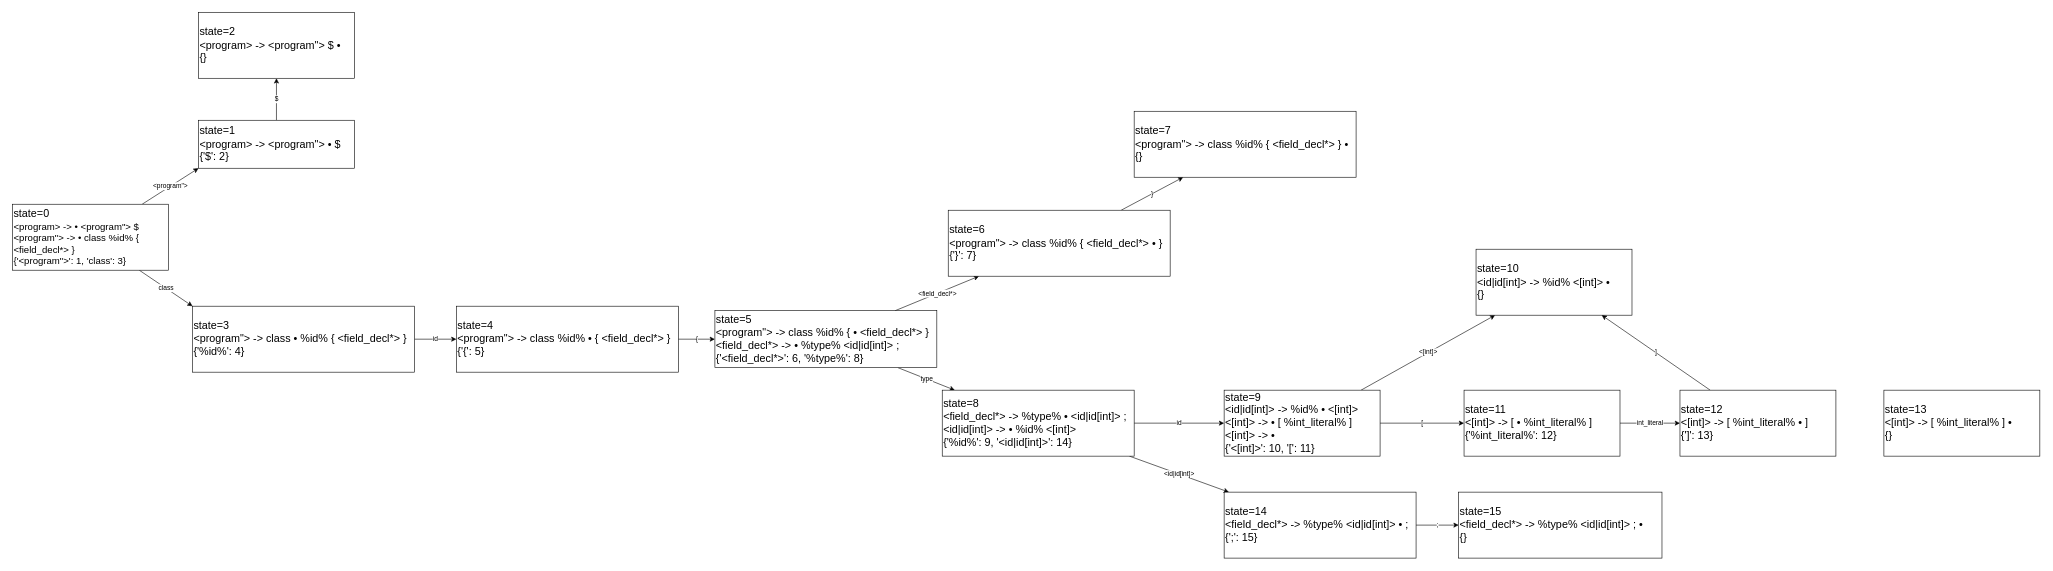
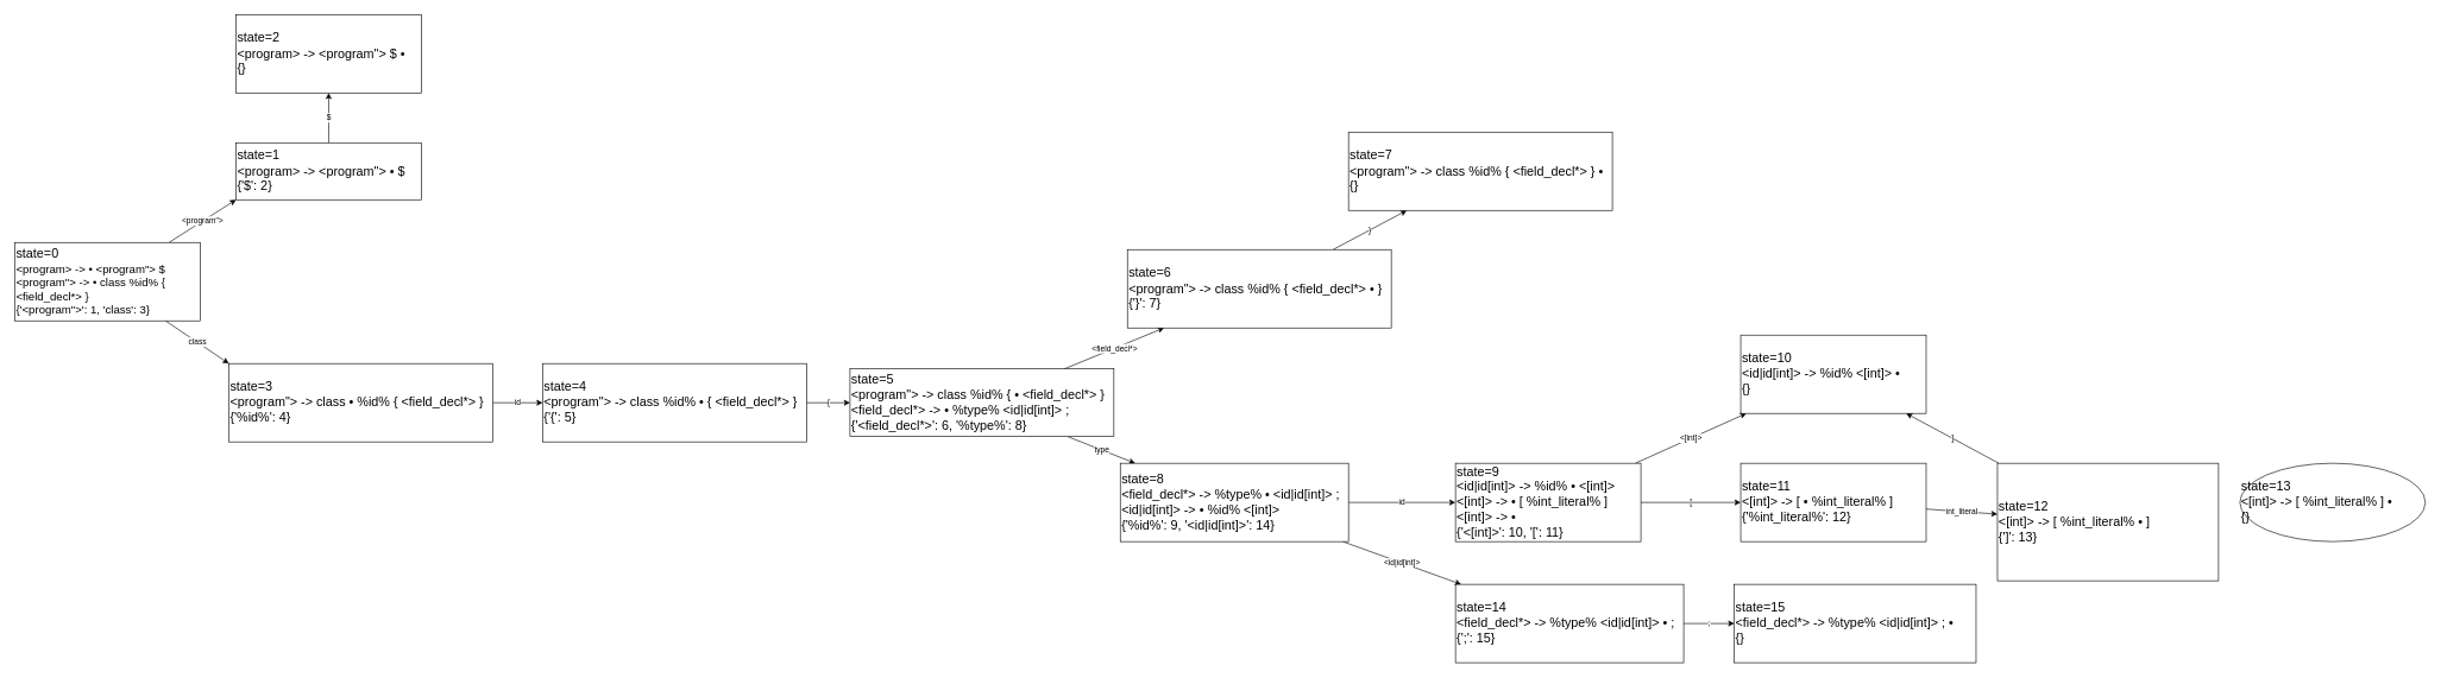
  <mxCell id="0" />
  <mxCell id="1" parent="0" />
  <mxCell id="2" value="&amp;lt;program&quot;&amp;gt;" style="edgeStyle=none;rounded=0;orthogonalLoop=1;jettySize=auto;html=1;entryX=0;entryY=1;entryDx=0;entryDy=0;" edge="1" parent="1" source="4" target="6"><mxGeometry relative="1" as="geometry" /></mxCell>
  <mxCell id="3" value="class" style="edgeStyle=none;rounded=0;orthogonalLoop=1;jettySize=auto;html=1;entryX=0;entryY=0;entryDx=0;entryDy=0;" edge="1" parent="1" source="4" target="9"><mxGeometry relative="1" as="geometry" /></mxCell>
  <mxCell id="4" value="&lt;div&gt;&lt;font style=&quot;font-size: 18px&quot;&gt;state=0&lt;/font&gt;&lt;/div&gt;&lt;div&gt;&lt;font size=&quot;3&quot;&gt;&amp;lt;program&amp;gt; -&amp;gt; • &amp;lt;program&quot;&amp;gt; $&lt;/font&gt;&lt;/div&gt;&lt;div&gt;&lt;font size=&quot;3&quot;&gt;&amp;lt;program&quot;&amp;gt; -&amp;gt; • class %id% { &amp;lt;field_decl*&amp;gt; }&lt;/font&gt;&lt;/div&gt;&lt;div&gt;&lt;font size=&quot;3&quot;&gt;{'&amp;lt;program&quot;&amp;gt;': 1, 'class': 3}&lt;/font&gt;&lt;/div&gt;" style="rounded=0;whiteSpace=wrap;html=1;fillColor=#FFFFFF;align=left;" vertex="1" parent="1"><mxGeometry x="20" y="340" width="260" height="110" as="geometry" /></mxCell>
  <mxCell id="5" value="$" style="edgeStyle=none;rounded=0;orthogonalLoop=1;jettySize=auto;html=1;" edge="1" parent="1" source="6" target="7"><mxGeometry relative="1" as="geometry" /></mxCell>
  <mxCell id="6" value="&lt;div&gt;&lt;span style=&quot;font-size: 18px&quot;&gt;state=1&lt;/span&gt;&lt;/div&gt;&lt;div&gt;&lt;span style=&quot;font-size: 18px&quot;&gt;&amp;lt;program&amp;gt; -&amp;gt; &amp;lt;program&quot;&amp;gt; • $&lt;/span&gt;&lt;/div&gt;&lt;div&gt;&lt;span style=&quot;font-size: 18px&quot;&gt;{'$': 2}&lt;/span&gt;&lt;/div&gt;" style="rounded=0;whiteSpace=wrap;html=1;fillColor=#FFFFFF;align=left;" vertex="1" parent="1"><mxGeometry x="330" y="200" width="260" height="80" as="geometry" /></mxCell>
  <mxCell id="7" value="&lt;div&gt;&lt;span style=&quot;font-size: 18px&quot;&gt;state=2&lt;/span&gt;&lt;/div&gt;&lt;div&gt;&lt;span style=&quot;font-size: 18px&quot;&gt;&amp;lt;program&amp;gt; -&amp;gt; &amp;lt;program&quot;&amp;gt; $ •&lt;/span&gt;&lt;/div&gt;&lt;div&gt;&lt;span style=&quot;font-size: 18px&quot;&gt;{}&lt;/span&gt;&lt;/div&gt;" style="rounded=0;whiteSpace=wrap;html=1;fillColor=#FFFFFF;align=left;" vertex="1" parent="1"><mxGeometry x="330" y="20" width="260" height="110" as="geometry" /></mxCell>
  <mxCell id="8" value="id" style="edgeStyle=none;rounded=0;orthogonalLoop=1;jettySize=auto;html=1;" edge="1" parent="1" source="9" target="11"><mxGeometry relative="1" as="geometry"><mxPoint x="650" y="520" as="targetPoint" /></mxGeometry></mxCell>
  <mxCell id="9" value="&lt;div&gt;&lt;span style=&quot;font-size: 18px&quot;&gt;state=3&lt;/span&gt;&lt;/div&gt;&lt;div&gt;&lt;span style=&quot;font-size: 18px&quot;&gt;&amp;lt;program&quot;&amp;gt; -&amp;gt; class • %id% { &amp;lt;field_decl*&amp;gt; }&lt;/span&gt;&lt;/div&gt;&lt;div&gt;&lt;span style=&quot;font-size: 18px&quot;&gt;{'%id%': 4}&lt;/span&gt;&lt;/div&gt;" style="rounded=0;whiteSpace=wrap;html=1;fillColor=#FFFFFF;align=left;" vertex="1" parent="1"><mxGeometry x="320" y="510" width="370" height="110" as="geometry" /></mxCell>
  <mxCell id="10" value="{" style="edgeStyle=none;rounded=0;orthogonalLoop=1;jettySize=auto;html=1;" edge="1" parent="1" source="11" target="14"><mxGeometry relative="1" as="geometry" /></mxCell>
  <mxCell id="11" value="&lt;div&gt;&lt;span style=&quot;font-size: 18px&quot;&gt;state=4&lt;/span&gt;&lt;/div&gt;&lt;div&gt;&lt;span style=&quot;font-size: 18px&quot;&gt;&amp;lt;program&quot;&amp;gt; -&amp;gt; class %id% • { &amp;lt;field_decl*&amp;gt; }&lt;/span&gt;&lt;/div&gt;&lt;div&gt;&lt;span style=&quot;font-size: 18px&quot;&gt;{'{': 5}&lt;/span&gt;&lt;/div&gt;" style="rounded=0;whiteSpace=wrap;html=1;fillColor=#FFFFFF;align=left;" vertex="1" parent="1"><mxGeometry x="760" y="510" width="370" height="110" as="geometry" /></mxCell>
  <mxCell id="12" value="type" style="edgeStyle=none;rounded=0;orthogonalLoop=1;jettySize=auto;html=1;" edge="1" parent="1" source="14" target="23"><mxGeometry relative="1" as="geometry" /></mxCell>
  <mxCell id="13" value="&amp;lt;field_decl*&amp;gt;" style="edgeStyle=none;rounded=0;orthogonalLoop=1;jettySize=auto;html=1;" edge="1" parent="1" source="14" target="16"><mxGeometry relative="1" as="geometry" /></mxCell>
  <mxCell id="14" value="&lt;div&gt;&lt;span style=&quot;font-size: 18px&quot;&gt;state=5&lt;/span&gt;&lt;/div&gt;&lt;div&gt;&lt;span style=&quot;font-size: 18px&quot;&gt;&amp;lt;program&quot;&amp;gt; -&amp;gt; class %id% { • &amp;lt;field_decl*&amp;gt; }&lt;/span&gt;&lt;/div&gt;&lt;div&gt;&lt;span style=&quot;font-size: 18px&quot;&gt;&amp;lt;field_decl*&amp;gt; -&amp;gt; • %type% &amp;lt;id|id[int]&amp;gt; ;&lt;/span&gt;&lt;/div&gt;&lt;div&gt;&lt;span style=&quot;font-size: 18px&quot;&gt;{'&amp;lt;field_decl*&amp;gt;': 6, '%type%': 8}&lt;/span&gt;&lt;/div&gt;" style="rounded=0;whiteSpace=wrap;html=1;fillColor=#FFFFFF;align=left;" vertex="1" parent="1"><mxGeometry x="1191" y="517.5" width="370" height="95" as="geometry" /></mxCell>
  <mxCell id="15" value="}" style="edgeStyle=none;rounded=0;orthogonalLoop=1;jettySize=auto;html=1;" edge="1" parent="1" source="16" target="17"><mxGeometry relative="1" as="geometry" /></mxCell>
  <mxCell id="16" value="&lt;div&gt;&lt;span style=&quot;font-size: 18px&quot;&gt;state=6&lt;/span&gt;&lt;/div&gt;&lt;div&gt;&lt;span style=&quot;font-size: 18px&quot;&gt;&amp;lt;program&quot;&amp;gt; -&amp;gt; class %id% { &amp;lt;field_decl*&amp;gt; • }&lt;/span&gt;&lt;/div&gt;&lt;div&gt;&lt;span style=&quot;font-size: 18px&quot;&gt;{'}': 7}&lt;/span&gt;&lt;/div&gt;" style="rounded=0;whiteSpace=wrap;html=1;fillColor=#FFFFFF;align=left;" vertex="1" parent="1"><mxGeometry x="1580" y="350" width="370" height="110" as="geometry" /></mxCell>
  <mxCell id="17" value="&lt;div&gt;&lt;span style=&quot;font-size: 18px&quot;&gt;state=7&lt;/span&gt;&lt;/div&gt;&lt;div&gt;&lt;span style=&quot;font-size: 18px&quot;&gt;&amp;lt;program&quot;&amp;gt; -&amp;gt; class %id% { &amp;lt;field_decl*&amp;gt; } •&lt;/span&gt;&lt;/div&gt;&lt;div&gt;&lt;span style=&quot;font-size: 18px&quot;&gt;{}&lt;/span&gt;&lt;/div&gt;" style="rounded=0;whiteSpace=wrap;html=1;fillColor=#FFFFFF;align=left;" vertex="1" parent="1"><mxGeometry x="1890" y="185" width="370" height="110" as="geometry" /></mxCell>
  <mxCell id="18" value="[" style="edgeStyle=none;rounded=0;orthogonalLoop=1;jettySize=auto;html=1;" edge="1" parent="1" source="20" target="26"><mxGeometry relative="1" as="geometry" /></mxCell>
  <mxCell id="19" value="&amp;lt;[int]&amp;gt;" style="edgeStyle=none;rounded=0;orthogonalLoop=1;jettySize=auto;html=1;" edge="1" parent="1" source="20" target="24"><mxGeometry relative="1" as="geometry" /></mxCell>
  <mxCell id="20" value="&lt;div&gt;&lt;span style=&quot;font-size: 18px&quot;&gt;state=9&lt;/span&gt;&lt;/div&gt;&lt;div&gt;&lt;span style=&quot;font-size: 18px&quot;&gt;&amp;lt;id|id[int]&amp;gt; -&amp;gt; %id% • &amp;lt;[int]&amp;gt;&lt;/span&gt;&lt;/div&gt;&lt;div&gt;&lt;span style=&quot;font-size: 18px&quot;&gt;&amp;lt;[int]&amp;gt; -&amp;gt; • [ %int_literal% ]&lt;/span&gt;&lt;/div&gt;&lt;div&gt;&lt;span style=&quot;font-size: 18px&quot;&gt;&amp;lt;[int]&amp;gt; -&amp;gt; •&lt;/span&gt;&lt;/div&gt;&lt;div&gt;&lt;span style=&quot;font-size: 18px&quot;&gt;{'&amp;lt;[int]&amp;gt;': 10, '[': 11}&lt;/span&gt;&lt;/div&gt;" style="rounded=0;whiteSpace=wrap;html=1;fillColor=#FFFFFF;align=left;" vertex="1" parent="1"><mxGeometry x="2040" y="650" width="260" height="110" as="geometry" /></mxCell>
  <mxCell id="21" value="id" style="edgeStyle=none;rounded=0;orthogonalLoop=1;jettySize=auto;html=1;" edge="1" parent="1" source="23" target="20"><mxGeometry relative="1" as="geometry" /></mxCell>
  <mxCell id="22" value="&amp;lt;id|id[int]&amp;gt;" style="edgeStyle=none;rounded=0;orthogonalLoop=1;jettySize=auto;html=1;" edge="1" parent="1" source="23" target="31"><mxGeometry relative="1" as="geometry" /></mxCell>
  <mxCell id="23" value="&lt;div&gt;&lt;span style=&quot;font-size: 18px&quot;&gt;state=8&lt;/span&gt;&lt;/div&gt;&lt;div&gt;&lt;span style=&quot;font-size: 18px&quot;&gt;&amp;lt;field_decl*&amp;gt; -&amp;gt; %type% • &amp;lt;id|id[int]&amp;gt; ;&lt;/span&gt;&lt;/div&gt;&lt;div&gt;&lt;span style=&quot;font-size: 18px&quot;&gt;&amp;lt;id|id[int]&amp;gt; -&amp;gt; • %id% &amp;lt;[int]&amp;gt;&lt;/span&gt;&lt;/div&gt;&lt;div&gt;&lt;span style=&quot;font-size: 18px&quot;&gt;{'%id%': 9, '&amp;lt;id|id[int]&amp;gt;': 14}&lt;/span&gt;&lt;/div&gt;" style="rounded=0;whiteSpace=wrap;html=1;fillColor=#FFFFFF;align=left;" vertex="1" parent="1"><mxGeometry x="1570" y="650" width="320" height="110" as="geometry" /></mxCell>
- <mxCell id="24" value="&lt;div&gt;&lt;span style=&quot;font-size: 18px&quot;&gt;state=10&lt;/span&gt;&lt;/div&gt;&lt;div&gt;&lt;span style=&quot;font-size: 18px&quot;&gt;&amp;lt;id|id[int]&amp;gt; -&amp;gt; %id% &amp;lt;[int]&amp;gt; •&lt;/span&gt;&lt;/div&gt;&lt;div&gt;&lt;span style=&quot;font-size: 18px&quot;&gt;{}&lt;/span&gt;&lt;/div&gt;" style="rounded=0;whiteSpace=wrap;html=1;fillColor=#FFFFFF;align=left;" vertex="1" parent="1"><mxGeometry x="2460" y="415" width="260" height="110" as="geometry" /></mxCell>
+ <mxCell id="24" value="&lt;div&gt;&lt;span style=&quot;font-size: 18px&quot;&gt;state=10&lt;/span&gt;&lt;/div&gt;&lt;div&gt;&lt;span style=&quot;font-size: 18px&quot;&gt;&amp;lt;id|id[int]&amp;gt; -&amp;gt; %id% &amp;lt;[int]&amp;gt; •&lt;/span&gt;&lt;/div&gt;&lt;div&gt;&lt;span style=&quot;font-size: 18px&quot;&gt;{}&lt;/span&gt;&lt;/div&gt;" style="rounded=0;whiteSpace=wrap;html=1;fillColor=#FFFFFF;align=left;" vertex="1" parent="1"><mxGeometry x="2440" y="470" width="260" height="110" as="geometry" /></mxCell>
  <mxCell id="25" value="int_literal" style="edgeStyle=none;rounded=0;orthogonalLoop=1;jettySize=auto;html=1;" edge="1" parent="1" source="26" target="28"><mxGeometry relative="1" as="geometry" /></mxCell>
  <mxCell id="26" value="&lt;div&gt;&lt;span style=&quot;font-size: 18px&quot;&gt;state=11&lt;/span&gt;&lt;/div&gt;&lt;div&gt;&lt;span style=&quot;font-size: 18px&quot;&gt;&amp;lt;[int]&amp;gt; -&amp;gt; [ • %int_literal% ]&lt;/span&gt;&lt;/div&gt;&lt;div&gt;&lt;span style=&quot;font-size: 18px&quot;&gt;{'%int_literal%': 12}&lt;/span&gt;&lt;/div&gt;" style="rounded=0;whiteSpace=wrap;html=1;fillColor=#FFFFFF;align=left;" vertex="1" parent="1"><mxGeometry x="2440" y="650" width="260" height="110" as="geometry" /></mxCell>
  <mxCell id="27" value="]" style="edgeStyle=none;rounded=0;orthogonalLoop=1;jettySize=auto;html=1;" edge="1" parent="1" source="28" target="24"><mxGeometry relative="1" as="geometry" /></mxCell>
- <mxCell id="28" value="&lt;div&gt;&lt;span style=&quot;font-size: 18px&quot;&gt;state=12&lt;/span&gt;&lt;/div&gt;&lt;div&gt;&lt;span style=&quot;font-size: 18px&quot;&gt;&amp;lt;[int]&amp;gt; -&amp;gt; [ %int_literal% • ]&lt;/span&gt;&lt;/div&gt;&lt;div&gt;&lt;span style=&quot;font-size: 18px&quot;&gt;{']': 13}&lt;/span&gt;&lt;/div&gt;" style="rounded=0;whiteSpace=wrap;html=1;fillColor=#FFFFFF;align=left;" vertex="1" parent="1"><mxGeometry x="2800" y="650" width="260" height="110" as="geometry" /></mxCell>
- <mxCell id="29" value="&lt;div&gt;&lt;span style=&quot;font-size: 18px&quot;&gt;state=13&lt;/span&gt;&lt;/div&gt;&lt;div&gt;&lt;span style=&quot;font-size: 18px&quot;&gt;&amp;lt;[int]&amp;gt; -&amp;gt; [ %int_literal% ] •&lt;/span&gt;&lt;/div&gt;&lt;div&gt;&lt;span style=&quot;font-size: 18px&quot;&gt;{}&lt;/span&gt;&lt;/div&gt;" style="rounded=0;whiteSpace=wrap;html=1;fillColor=#FFFFFF;align=left;" vertex="1" parent="1"><mxGeometry x="3140" y="650" width="260" height="110" as="geometry" /></mxCell>
+ <mxCell id="28" value="&lt;div&gt;&lt;span style=&quot;font-size: 18px&quot;&gt;state=12&lt;/span&gt;&lt;/div&gt;&lt;div&gt;&lt;span style=&quot;font-size: 18px&quot;&gt;&amp;lt;[int]&amp;gt; -&amp;gt; [ %int_literal% • ]&lt;/span&gt;&lt;/div&gt;&lt;div&gt;&lt;span style=&quot;font-size: 18px&quot;&gt;{']': 13}&lt;/span&gt;&lt;/div&gt;" style="rounded=0;whiteSpace=wrap;html=1;fillColor=#FFFFFF;align=left;" vertex="1" parent="1"><mxGeometry x="2800" y="650" width="310" height="165" as="geometry" /></mxCell>
+ <mxCell id="29" value="&lt;div&gt;&lt;span style=&quot;font-size: 18px&quot;&gt;state=13&lt;/span&gt;&lt;/div&gt;&lt;div&gt;&lt;span style=&quot;font-size: 18px&quot;&gt;&amp;lt;[int]&amp;gt; -&amp;gt; [ %int_literal% ] •&lt;/span&gt;&lt;/div&gt;&lt;div&gt;&lt;span style=&quot;font-size: 18px&quot;&gt;{}&lt;/span&gt;&lt;/div&gt;" style="ellipse;whiteSpace=wrap;html=1;fillColor=#FFFFFF;align=left;" vertex="1" parent="1"><mxGeometry x="3140" y="650" width="260" height="110" as="geometry" /></mxCell>
  <mxCell id="30" value=";" style="edgeStyle=none;rounded=0;orthogonalLoop=1;jettySize=auto;html=1;" edge="1" parent="1" source="31" target="32"><mxGeometry relative="1" as="geometry" /></mxCell>
  <mxCell id="31" value="&lt;div&gt;&lt;span style=&quot;font-size: 18px&quot;&gt;state=14&lt;/span&gt;&lt;/div&gt;&lt;div&gt;&lt;span style=&quot;font-size: 18px&quot;&gt;&amp;lt;field_decl*&amp;gt; -&amp;gt; %type% &amp;lt;id|id[int]&amp;gt; • ;&lt;/span&gt;&lt;/div&gt;&lt;div&gt;&lt;span style=&quot;font-size: 18px&quot;&gt;{';': 15}&lt;/span&gt;&lt;/div&gt;" style="rounded=0;whiteSpace=wrap;html=1;fillColor=#FFFFFF;align=left;" vertex="1" parent="1"><mxGeometry x="2040" y="820" width="320" height="110" as="geometry" /></mxCell>
  <mxCell id="32" value="&lt;div&gt;&lt;span style=&quot;font-size: 18px&quot;&gt;state=15&lt;/span&gt;&lt;/div&gt;&lt;div&gt;&lt;span style=&quot;font-size: 18px&quot;&gt;&amp;lt;field_decl*&amp;gt; -&amp;gt; %type% &amp;lt;id|id[int]&amp;gt; ; •&lt;/span&gt;&lt;/div&gt;&lt;div&gt;&lt;span style=&quot;font-size: 18px&quot;&gt;{}&lt;/span&gt;&lt;/div&gt;" style="rounded=0;whiteSpace=wrap;html=1;fillColor=#FFFFFF;align=left;" vertex="1" parent="1"><mxGeometry x="2431" y="820" width="339" height="110" as="geometry" /></mxCell>
